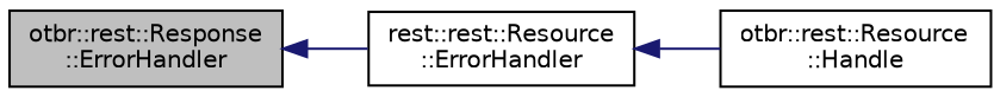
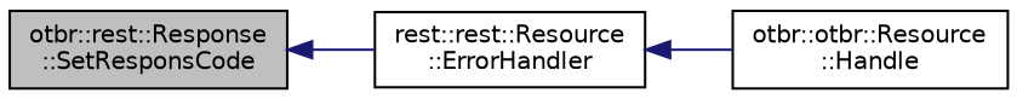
  digraph {
    rankdir=LR
    node [color=black fillcolor=white fontname=Helvetica fontsize=10 shape=record style=filled]
    edge [color=midnightblue dir=back fontname=Helvetica fontsize=10 labelfontname=Helvetica labelfontsize=10 style=solid]
-   n1 [fillcolor=grey75 fontcolor=black height=0.2 label="otbr::rest::Response\l::ErrorHandler" width=0.4]
+   n1 [fillcolor=grey75 fontcolor=black height=0.2 label="otbr::rest::Response\l::SetResponsCode" width=0.4]
    n2 [height=0.2 label="rest::rest::Resource\l::ErrorHandler" width=0.4]
-   n3 [height=0.2 label="otbr::rest::Resource\l::Handle" width=0.4]
+   n3 [height=0.2 label="otbr::otbr::Resource\l::Handle" width=0.4]
    n1 -> n2
    n2 -> n3
  }
